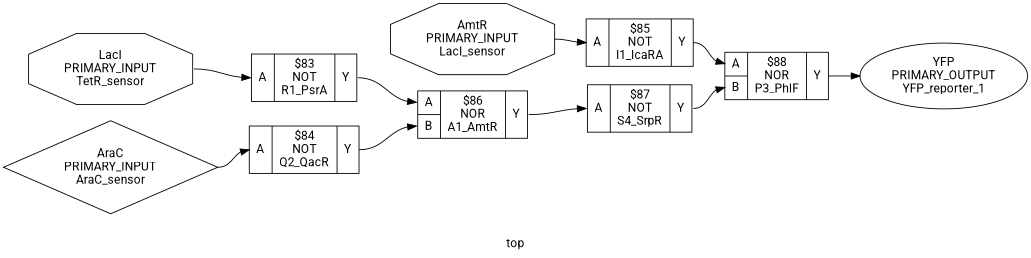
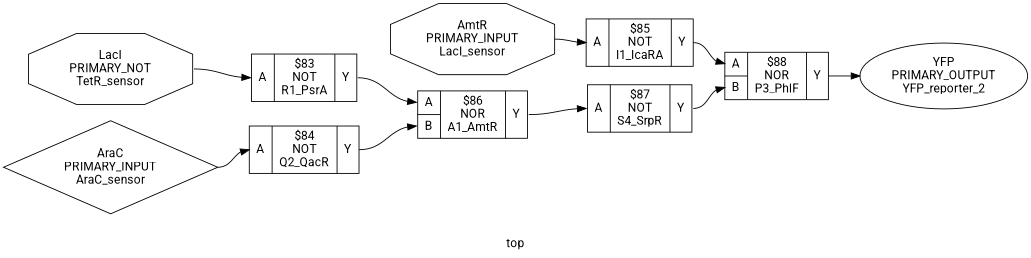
  digraph {
    fontname=Roboto
    label=top
    rankdir=LR
    remincross=true
    node [fontname=Roboto shape=record]
    edge [color=black fontcolor=black fontname=Roboto headport="p10:w" tailport="p11:e"]
    n1 [fontcolor=black label="AraC\nPRIMARY_INPUT\nAraC_sensor" shape=diamond]
    n2 [label="{{<p10> A}|$84\nNOT\nQ2_QacR|{<p11> Y}}"]
    n3 [label="{{<p10> A|<p15> B}|$86\nNOR\nA1_AmtR|{<p11> Y}}"]
-   n4 [fontcolor=black label="LacI\nPRIMARY_INPUT\nTetR_sensor" shape=octagon]
+   n4 [fontcolor=black label="LacI\nPRIMARY_NOT\nTetR_sensor" shape=octagon]
    n5 [label="{{<p10> A}|$83\nNOT\nR1_PsrA|{<p11> Y}}"]
    n6 [fontcolor=black label="AmtR\nPRIMARY_INPUT\nLacI_sensor" shape=octagon]
    n7 [label="{{<p10> A}|$85\nNOT\nI1_IcaRA|{<p11> Y}}"]
    n8 [label="{{<p10> A|<p15> B}|$88\nNOR\nP3_PhlF|{<p11> Y}}"]
-   n9 [fontcolor=black label="YFP\nPRIMARY_OUTPUT\nYFP_reporter_1" shape=ellipse]
+   n9 [fontcolor=black label="YFP\nPRIMARY_OUTPUT\nYFP_reporter_2" shape=ellipse]
    n10 [label="{{<p10> A}|$87\nNOT\nS4_SrpR|{<p11> Y}}"]
    n1 -> n2 [tailport=e]
    n2 -> n3 [headport="p15:w"]
    n3 -> n10
    n4 -> n5 [tailport=e]
    n5 -> n3
    n6 -> n7 [tailport=e]
    n7 -> n8
    n8 -> n9 [headport=w]
    n10 -> n8 [headport="p15:w"]
  }
